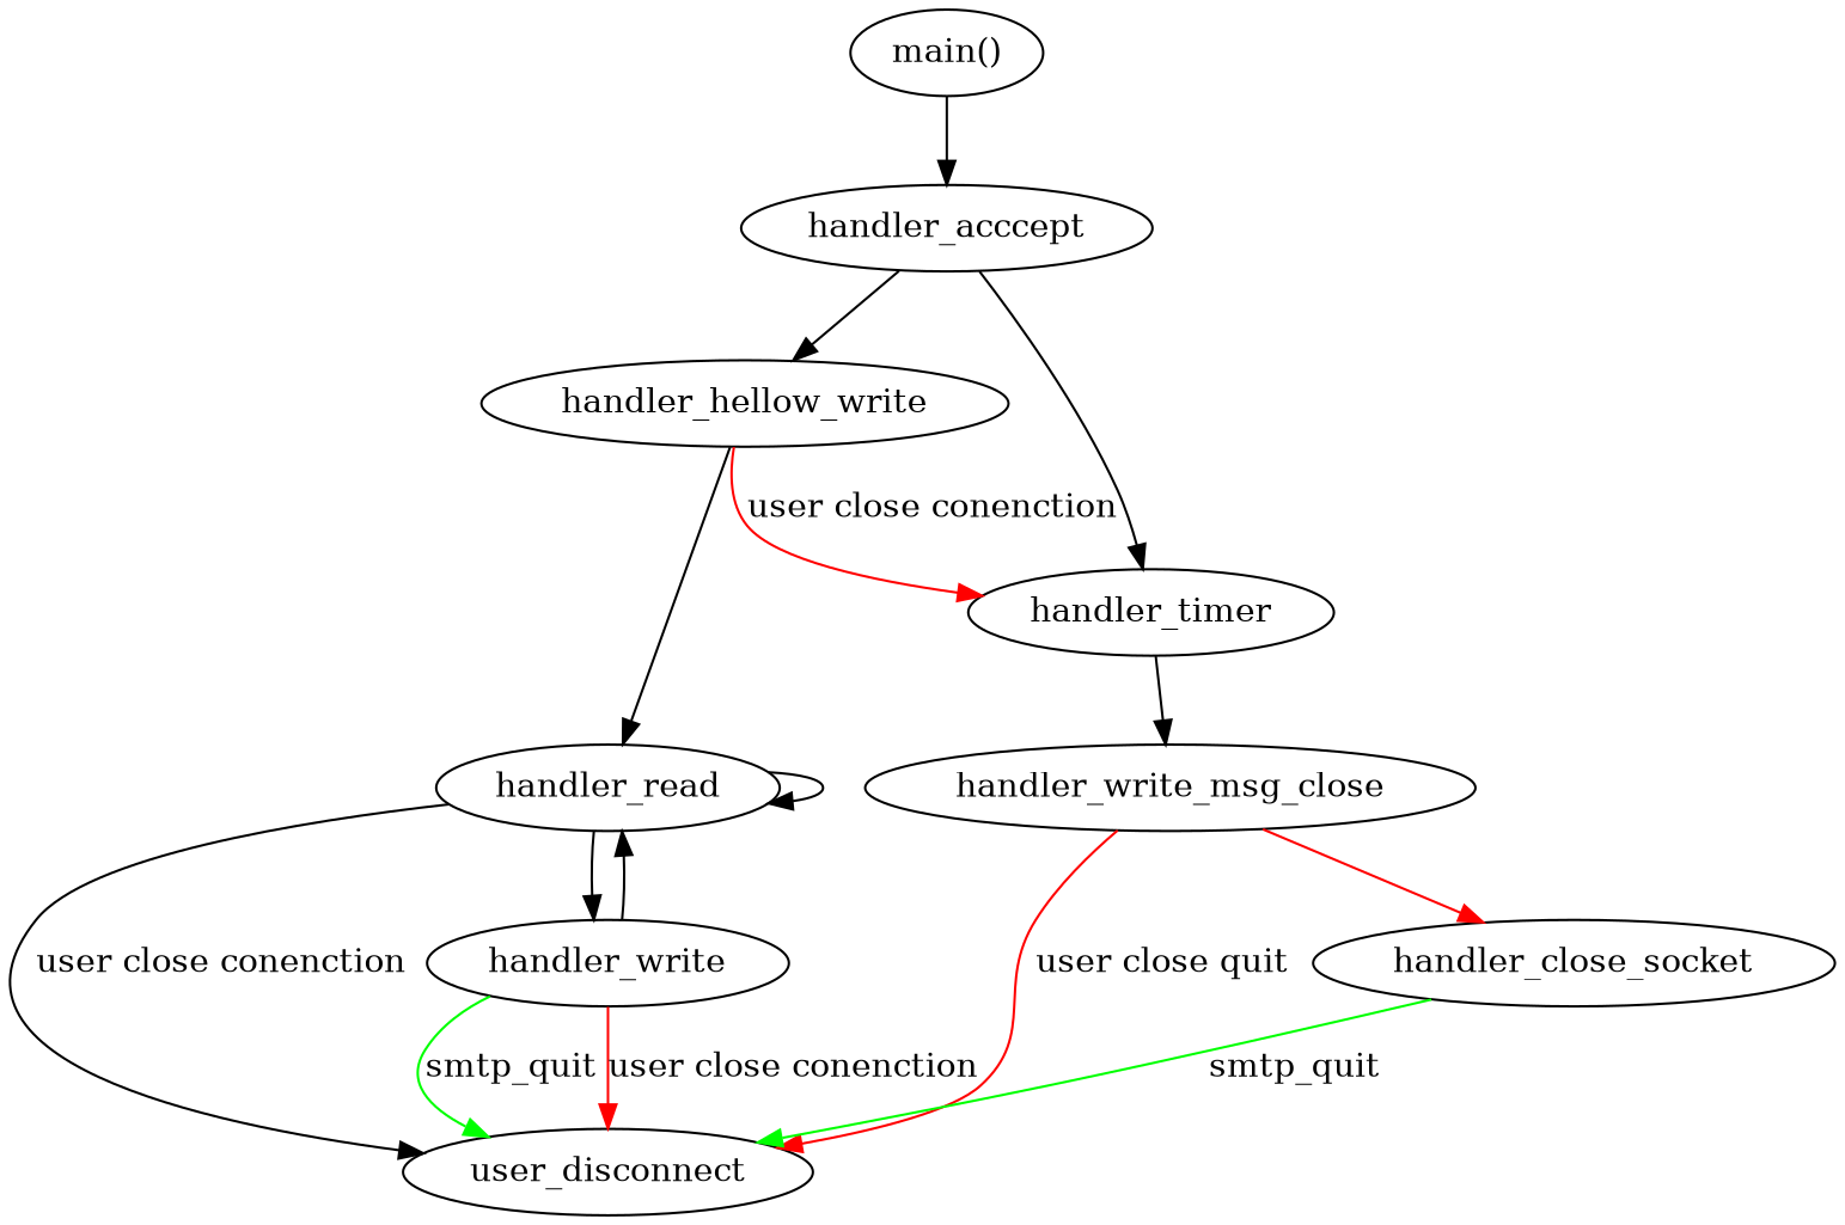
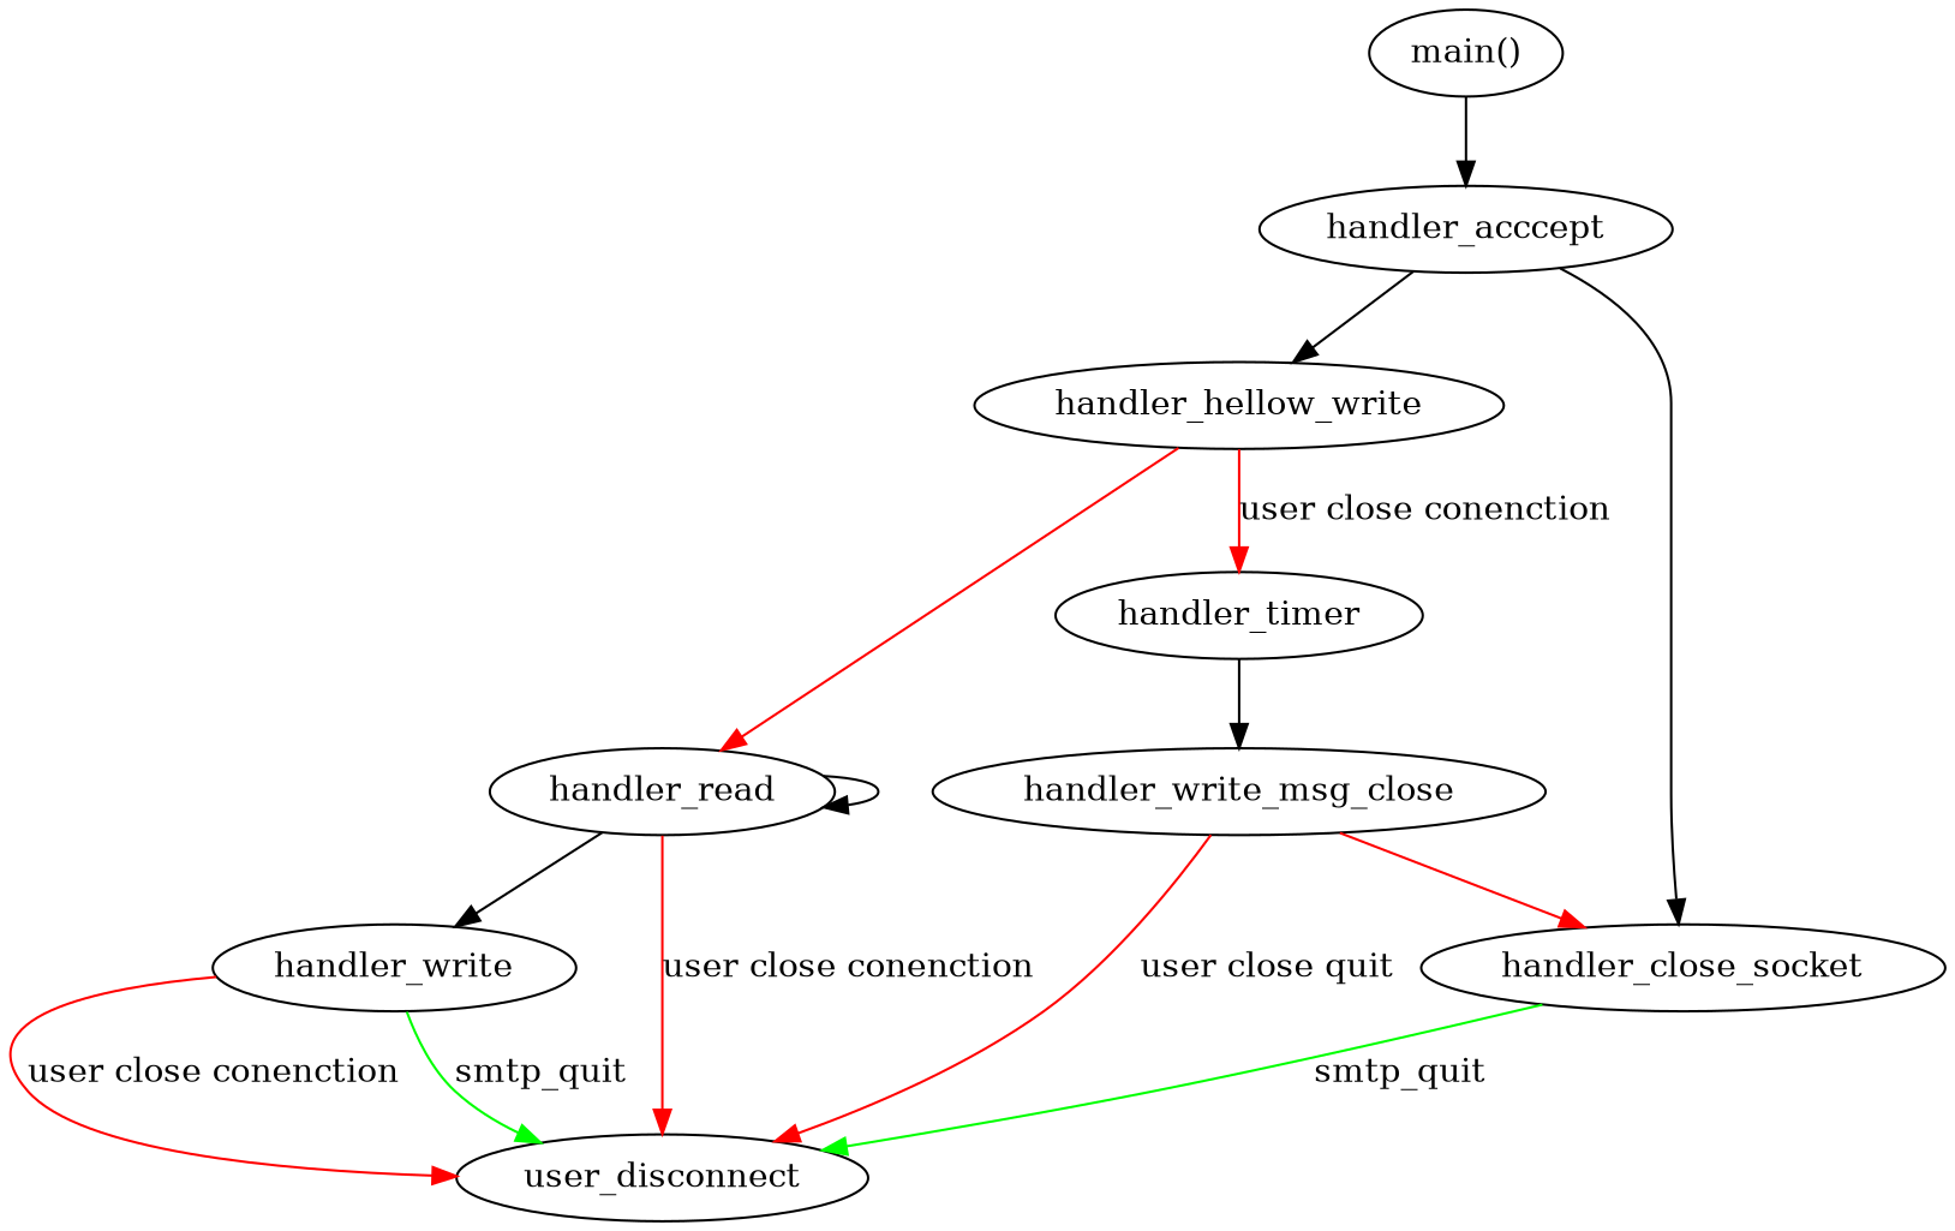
  digraph {
    n1 [label="main()"]
    handler_acccept
    handler_hellow_write
    handler_timer
    handler_read
    handler_write_msg_close
    user_disconnect
    handler_write
    handler_close_socket
    n1 -> handler_acccept
    handler_acccept -> handler_hellow_write
-   handler_acccept -> handler_timer
+   handler_acccept -> handler_close_socket
    handler_hellow_write -> handler_timer [color=red label="user close conenction"]
-   handler_hellow_write -> handler_read
+   handler_hellow_write -> handler_read [color=red]
    handler_timer -> handler_write_msg_close
    handler_read -> handler_read
-   handler_read -> user_disconnect [color=black label="user close conenction"]
+   handler_read -> user_disconnect [color=red label="user close conenction"]
    handler_read -> handler_write
    handler_write_msg_close -> user_disconnect [color=red label="user close quit"]
    handler_write_msg_close -> handler_close_socket [color=red]
-   handler_write -> handler_read
    handler_write -> user_disconnect [color=red label="user close conenction"]
    handler_write -> user_disconnect [color=green label=smtp_quit]
    handler_close_socket -> user_disconnect [color=green label=smtp_quit]
  }
